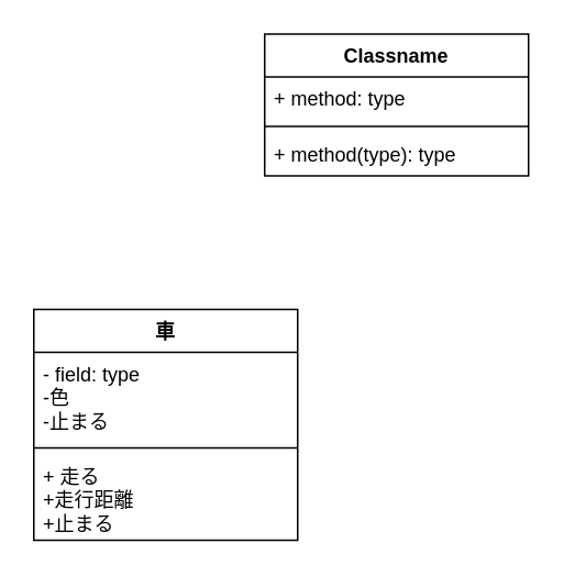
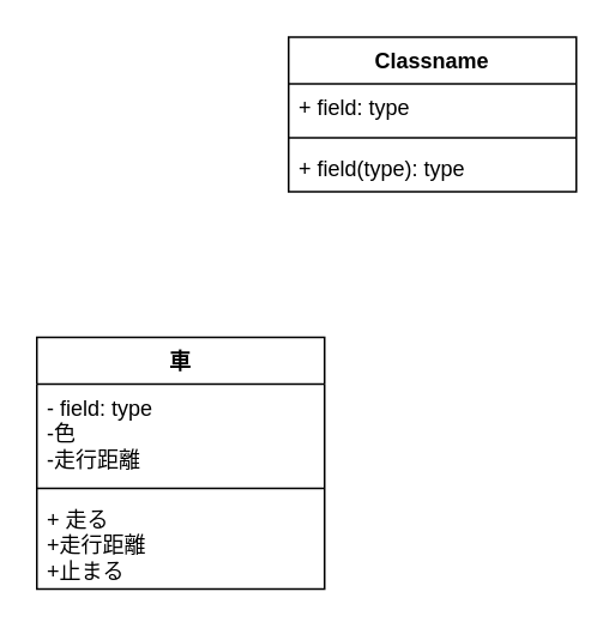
  <mxCell id="0" />
  <mxCell id="1" parent="0" />
  <mxCell id="2" value="車" style="swimlane;fontStyle=1;align=center;verticalAlign=top;childLayout=stackLayout;horizontal=1;startSize=26;horizontalStack=0;resizeParent=1;resizeParentMax=0;resizeLast=0;collapsible=1;marginBottom=0;whiteSpace=wrap;html=1;" vertex="1" parent="1"><mxGeometry x="20" y="187" width="160" height="140" as="geometry" /></mxCell>
- <mxCell id="3" value="- field: type&lt;div&gt;-色&lt;/div&gt;&lt;div&gt;-止まる&lt;/div&gt;" style="text;strokeColor=none;fillColor=none;align=left;verticalAlign=top;spacingLeft=4;spacingRight=4;overflow=hidden;rotatable=0;points=[[0,0.5],[1,0.5]];portConstraint=eastwest;whiteSpace=wrap;html=1;" vertex="1" parent="2"><mxGeometry y="26" width="160" height="54" as="geometry" /></mxCell>
+ <mxCell id="3" value="- field: type&lt;div&gt;-色&lt;/div&gt;&lt;div&gt;-走行距離&lt;/div&gt;" style="text;strokeColor=none;fillColor=none;align=left;verticalAlign=top;spacingLeft=4;spacingRight=4;overflow=hidden;rotatable=0;points=[[0,0.5],[1,0.5]];portConstraint=eastwest;whiteSpace=wrap;html=1;" vertex="1" parent="2"><mxGeometry y="26" width="160" height="54" as="geometry" /></mxCell>
  <mxCell id="4" value="" style="line;strokeWidth=1;fillColor=none;align=left;verticalAlign=middle;spacingTop=-1;spacingLeft=3;spacingRight=3;rotatable=0;labelPosition=right;points=[];portConstraint=eastwest;strokeColor=inherit;" vertex="1" parent="2"><mxGeometry y="80" width="160" height="8" as="geometry" /></mxCell>
  <mxCell id="5" value="+ 走る&lt;div&gt;+走行距離&lt;/div&gt;&lt;div&gt;+止まる&lt;/div&gt;" style="text;strokeColor=none;fillColor=none;align=left;verticalAlign=top;spacingLeft=4;spacingRight=4;overflow=hidden;rotatable=0;points=[[0,0.5],[1,0.5]];portConstraint=eastwest;whiteSpace=wrap;html=1;" vertex="1" parent="2"><mxGeometry y="88" width="160" height="52" as="geometry" /></mxCell>
  <mxCell id="6" value="Classname" style="swimlane;fontStyle=1;align=center;verticalAlign=top;childLayout=stackLayout;horizontal=1;startSize=26;horizontalStack=0;resizeParent=1;resizeParentMax=0;resizeLast=0;collapsible=1;marginBottom=0;whiteSpace=wrap;html=1;" vertex="1" parent="1"><mxGeometry x="160" y="20" width="160" height="86" as="geometry" /></mxCell>
- <mxCell id="7" value="+ method: type" style="text;strokeColor=none;fillColor=none;align=left;verticalAlign=top;spacingLeft=4;spacingRight=4;overflow=hidden;rotatable=0;points=[[0,0.5],[1,0.5]];portConstraint=eastwest;whiteSpace=wrap;html=1;" vertex="1" parent="6"><mxGeometry y="26" width="160" height="26" as="geometry" /></mxCell>
+ <mxCell id="7" value="+ field: type" style="text;strokeColor=none;fillColor=none;align=left;verticalAlign=top;spacingLeft=4;spacingRight=4;overflow=hidden;rotatable=0;points=[[0,0.5],[1,0.5]];portConstraint=eastwest;whiteSpace=wrap;html=1;" vertex="1" parent="6"><mxGeometry y="26" width="160" height="26" as="geometry" /></mxCell>
  <mxCell id="8" value="" style="line;strokeWidth=1;fillColor=none;align=left;verticalAlign=middle;spacingTop=-1;spacingLeft=3;spacingRight=3;rotatable=0;labelPosition=right;points=[];portConstraint=eastwest;strokeColor=inherit;" vertex="1" parent="6"><mxGeometry y="52" width="160" height="8" as="geometry" /></mxCell>
- <mxCell id="9" value="+ method(type): type" style="text;strokeColor=none;fillColor=none;align=left;verticalAlign=top;spacingLeft=4;spacingRight=4;overflow=hidden;rotatable=0;points=[[0,0.5],[1,0.5]];portConstraint=eastwest;whiteSpace=wrap;html=1;" vertex="1" parent="6"><mxGeometry y="60" width="160" height="26" as="geometry" /></mxCell>
+ <mxCell id="9" value="+ field(type): type" style="text;strokeColor=none;fillColor=none;align=left;verticalAlign=top;spacingLeft=4;spacingRight=4;overflow=hidden;rotatable=0;points=[[0,0.5],[1,0.5]];portConstraint=eastwest;whiteSpace=wrap;html=1;" vertex="1" parent="6"><mxGeometry y="60" width="160" height="26" as="geometry" /></mxCell>
